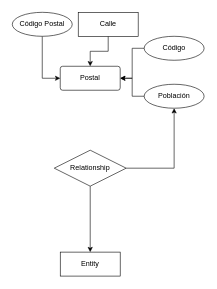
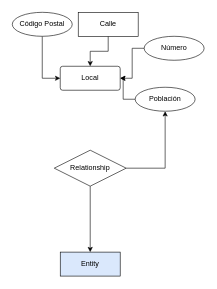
  <mxCell id="0" />
  <mxCell id="1" parent="0" />
- <mxCell id="2" value="Postal" style="rounded=1;arcSize=10;whiteSpace=wrap;html=1;align=center;" vertex="1" parent="1"><mxGeometry x="100" y="110" width="100" height="40" as="geometry" /></mxCell>
- <mxCell id="3" value="Entity" style="whiteSpace=wrap;html=1;align=center;" vertex="1" parent="1"><mxGeometry x="100" y="420" width="100" height="40" as="geometry" /></mxCell>
+ <mxCell id="2" value="Local" style="rounded=1;arcSize=10;whiteSpace=wrap;html=1;align=center;" vertex="1" parent="1"><mxGeometry x="100" y="110" width="100" height="40" as="geometry" /></mxCell>
+ <mxCell id="3" value="Entity" style="whiteSpace=wrap;html=1;align=center;fillColor=#dae8fc;" vertex="1" parent="1"><mxGeometry x="100" y="420" width="100" height="40" as="geometry" /></mxCell>
  <mxCell id="4" value="" style="edgeStyle=orthogonalEdgeStyle;rounded=0;orthogonalLoop=1;jettySize=auto;html=1;" edge="1" parent="1" source="6" target="14"><mxGeometry relative="1" as="geometry" /></mxCell>
  <mxCell id="5" value="" style="edgeStyle=orthogonalEdgeStyle;rounded=0;orthogonalLoop=1;jettySize=auto;html=1;" edge="1" parent="1" source="6" target="3"><mxGeometry relative="1" as="geometry" /></mxCell>
  <mxCell id="6" value="Relationship" style="shape=rhombus;perimeter=rhombusPerimeter;whiteSpace=wrap;html=1;align=center;" vertex="1" parent="1"><mxGeometry x="90" y="250" width="120" height="60" as="geometry" /></mxCell>
  <mxCell id="7" style="edgeStyle=orthogonalEdgeStyle;rounded=0;orthogonalLoop=1;jettySize=auto;html=1;entryX=0;entryY=0.5;entryDx=0;entryDy=0;" edge="1" parent="1" source="8" target="2"><mxGeometry relative="1" as="geometry" /></mxCell>
  <mxCell id="8" value="Código Postal" style="ellipse;whiteSpace=wrap;html=1;align=center;" vertex="1" parent="1"><mxGeometry x="20" y="20" width="100" height="40" as="geometry" /></mxCell>
  <mxCell id="9" value="" style="edgeStyle=orthogonalEdgeStyle;rounded=0;orthogonalLoop=1;jettySize=auto;html=1;" edge="1" parent="1" source="10" target="2"><mxGeometry relative="1" as="geometry" /></mxCell>
  <mxCell id="10" value="Calle" style="whiteSpace=wrap;html=1;align=center;rounded=0;" vertex="1" parent="1"><mxGeometry x="130" y="20" width="100" height="40" as="geometry" /></mxCell>
  <mxCell id="11" style="edgeStyle=orthogonalEdgeStyle;rounded=0;orthogonalLoop=1;jettySize=auto;html=1;entryX=1;entryY=0.5;entryDx=0;entryDy=0;" edge="1" parent="1" source="12" target="2"><mxGeometry relative="1" as="geometry" /></mxCell>
- <mxCell id="12" value="Código" style="ellipse;whiteSpace=wrap;html=1;align=center;" vertex="1" parent="1"><mxGeometry x="240" y="60" width="100" height="40" as="geometry" /></mxCell>
+ <mxCell id="12" value="Número" style="ellipse;whiteSpace=wrap;html=1;align=center;" vertex="1" parent="1"><mxGeometry x="240" y="60" width="100" height="40" as="geometry" /></mxCell>
  <mxCell id="13" value="" style="edgeStyle=orthogonalEdgeStyle;rounded=0;orthogonalLoop=1;jettySize=auto;html=1;" edge="1" parent="1" source="14" target="2"><mxGeometry relative="1" as="geometry" /></mxCell>
- <mxCell id="14" value="Población" style="ellipse;whiteSpace=wrap;html=1;align=center;" vertex="1" parent="1"><mxGeometry x="240" y="140" width="100" height="40" as="geometry" /></mxCell>
+ <mxCell id="14" value="Población" style="ellipse;whiteSpace=wrap;html=1;align=center;" vertex="1" parent="1"><mxGeometry x="225" y="145" width="100" height="40" as="geometry" /></mxCell>
